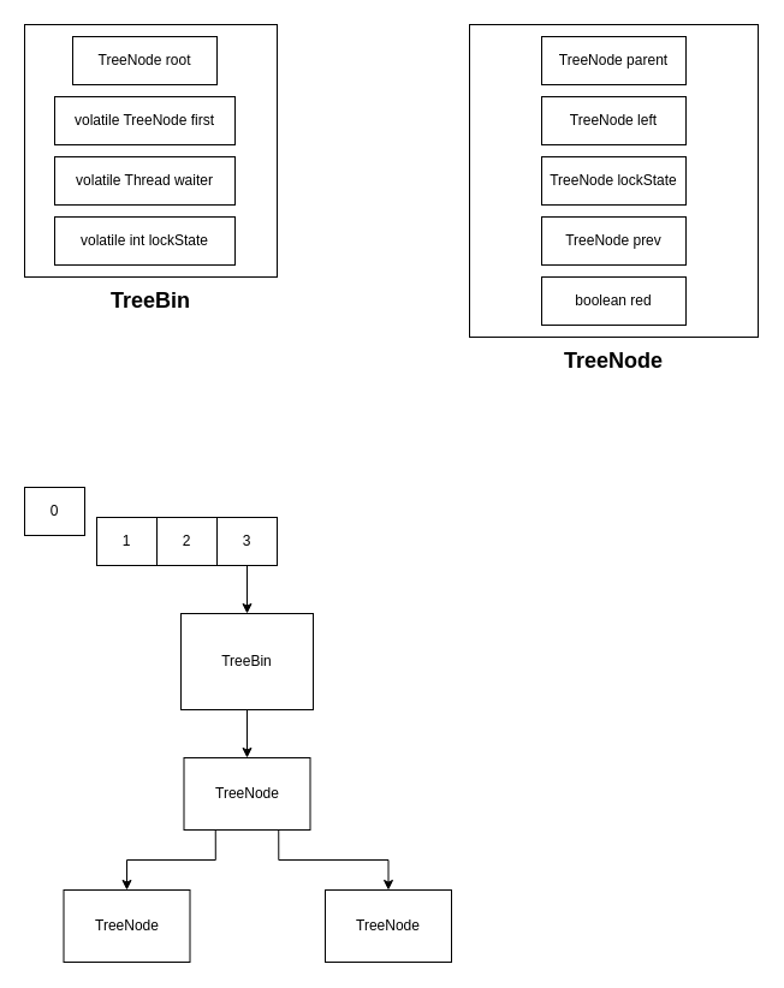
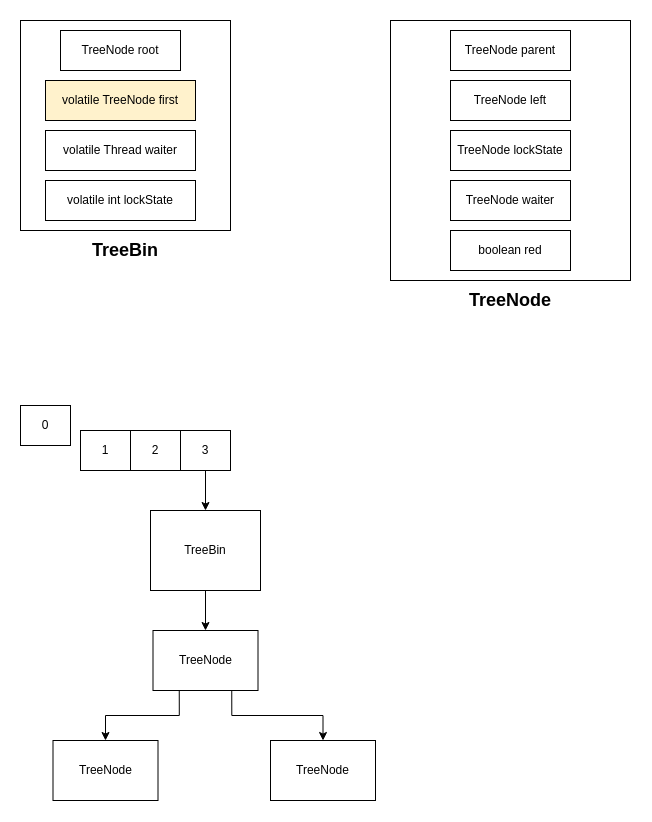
  <mxCell id="0" />
  <mxCell id="1" parent="0" />
  <mxCell id="2" value="0" style="rounded=0;whiteSpace=wrap;html=1;" vertex="1" parent="1"><mxGeometry x="20" y="405" width="50" height="40" as="geometry" /></mxCell>
  <mxCell id="3" value="1" style="rounded=0;whiteSpace=wrap;html=1;" vertex="1" parent="1"><mxGeometry x="80" y="430" width="50" height="40" as="geometry" /></mxCell>
  <mxCell id="4" value="2" style="rounded=0;whiteSpace=wrap;html=1;" vertex="1" parent="1"><mxGeometry x="130" y="430" width="50" height="40" as="geometry" /></mxCell>
  <mxCell id="5" style="edgeStyle=orthogonalEdgeStyle;rounded=0;orthogonalLoop=1;jettySize=auto;html=1;exitX=0.5;exitY=1;exitDx=0;exitDy=0;" edge="1" parent="1" source="6" target="8"><mxGeometry relative="1" as="geometry" /></mxCell>
  <mxCell id="6" value="3" style="rounded=0;whiteSpace=wrap;html=1;" vertex="1" parent="1"><mxGeometry x="180" y="430" width="50" height="40" as="geometry" /></mxCell>
  <mxCell id="7" style="edgeStyle=orthogonalEdgeStyle;rounded=0;orthogonalLoop=1;jettySize=auto;html=1;exitX=0.5;exitY=1;exitDx=0;exitDy=0;" edge="1" parent="1" source="8" target="11"><mxGeometry relative="1" as="geometry" /></mxCell>
  <mxCell id="8" value="TreeBin" style="rounded=0;whiteSpace=wrap;html=1;" vertex="1" parent="1"><mxGeometry x="150" y="510" width="110" height="80" as="geometry" /></mxCell>
  <mxCell id="9" style="edgeStyle=orthogonalEdgeStyle;rounded=0;orthogonalLoop=1;jettySize=auto;html=1;exitX=0.25;exitY=1;exitDx=0;exitDy=0;" edge="1" parent="1" source="11" target="12"><mxGeometry relative="1" as="geometry" /></mxCell>
  <mxCell id="10" style="edgeStyle=orthogonalEdgeStyle;rounded=0;orthogonalLoop=1;jettySize=auto;html=1;exitX=0.75;exitY=1;exitDx=0;exitDy=0;" edge="1" parent="1" source="11" target="13"><mxGeometry relative="1" as="geometry" /></mxCell>
  <mxCell id="11" value="TreeNode" style="rounded=0;whiteSpace=wrap;html=1;" vertex="1" parent="1"><mxGeometry x="152.5" y="630" width="105" height="60" as="geometry" /></mxCell>
  <mxCell id="12" value="TreeNode" style="rounded=0;whiteSpace=wrap;html=1;" vertex="1" parent="1"><mxGeometry x="52.5" y="740" width="105" height="60" as="geometry" /></mxCell>
  <mxCell id="13" value="TreeNode" style="rounded=0;whiteSpace=wrap;html=1;" vertex="1" parent="1"><mxGeometry x="270" y="740" width="105" height="60" as="geometry" /></mxCell>
  <mxCell id="14" value="" style="rounded=0;whiteSpace=wrap;html=1;" vertex="1" parent="1"><mxGeometry x="20" y="20" width="210" height="210" as="geometry" /></mxCell>
  <mxCell id="15" value="&lt;b&gt;&lt;font style=&quot;font-size: 18px&quot;&gt;TreeBin&lt;/font&gt;&lt;/b&gt;" style="text;html=1;strokeColor=none;fillColor=none;align=center;verticalAlign=middle;whiteSpace=wrap;rounded=0;" vertex="1" parent="1"><mxGeometry x="105" y="240" width="40" height="20" as="geometry" /></mxCell>
  <mxCell id="16" value="" style="rounded=0;whiteSpace=wrap;html=1;" vertex="1" parent="1"><mxGeometry x="390" y="20" width="240" height="260" as="geometry" /></mxCell>
  <mxCell id="17" value="&lt;b&gt;&lt;font style=&quot;font-size: 18px&quot;&gt;TreeNode&lt;/font&gt;&lt;/b&gt;" style="text;html=1;strokeColor=none;fillColor=none;align=center;verticalAlign=middle;whiteSpace=wrap;rounded=0;" vertex="1" parent="1"><mxGeometry x="490" y="290" width="40" height="20" as="geometry" /></mxCell>
  <mxCell id="18" value="TreeNode root" style="rounded=0;whiteSpace=wrap;html=1;" vertex="1" parent="1"><mxGeometry x="60" y="30" width="120" height="40" as="geometry" /></mxCell>
- <mxCell id="19" value="volatile TreeNode first" style="rounded=0;whiteSpace=wrap;html=1;" vertex="1" parent="1"><mxGeometry x="45" y="80" width="150" height="40" as="geometry" /></mxCell>
+ <mxCell id="19" value="volatile TreeNode first" style="rounded=0;whiteSpace=wrap;html=1;fillColor=#fff2cc;" vertex="1" parent="1"><mxGeometry x="45" y="80" width="150" height="40" as="geometry" /></mxCell>
  <mxCell id="20" value="volatile Thread waiter" style="rounded=0;whiteSpace=wrap;html=1;" vertex="1" parent="1"><mxGeometry x="45" y="130" width="150" height="40" as="geometry" /></mxCell>
  <mxCell id="21" value="volatile int lockState" style="rounded=0;whiteSpace=wrap;html=1;" vertex="1" parent="1"><mxGeometry x="45" y="180" width="150" height="40" as="geometry" /></mxCell>
  <mxCell id="22" value="TreeNode parent" style="rounded=0;whiteSpace=wrap;html=1;" vertex="1" parent="1"><mxGeometry x="450" y="30" width="120" height="40" as="geometry" /></mxCell>
  <mxCell id="23" value="TreeNode left" style="rounded=0;whiteSpace=wrap;html=1;" vertex="1" parent="1"><mxGeometry x="450" y="80" width="120" height="40" as="geometry" /></mxCell>
  <mxCell id="24" value="TreeNode lockState" style="rounded=0;whiteSpace=wrap;html=1;" vertex="1" parent="1"><mxGeometry x="450" y="130" width="120" height="40" as="geometry" /></mxCell>
- <mxCell id="25" value="TreeNode prev" style="rounded=0;whiteSpace=wrap;html=1;" vertex="1" parent="1"><mxGeometry x="450" y="180" width="120" height="40" as="geometry" /></mxCell>
+ <mxCell id="25" value="TreeNode waiter" style="rounded=0;whiteSpace=wrap;html=1;" vertex="1" parent="1"><mxGeometry x="450" y="180" width="120" height="40" as="geometry" /></mxCell>
  <mxCell id="26" value="boolean red" style="rounded=0;whiteSpace=wrap;html=1;" vertex="1" parent="1"><mxGeometry x="450" y="230" width="120" height="40" as="geometry" /></mxCell>
